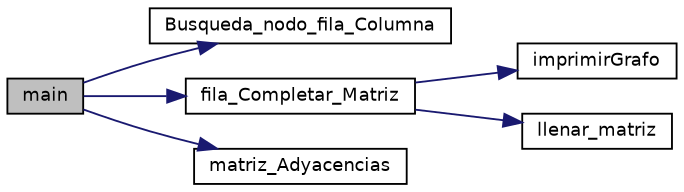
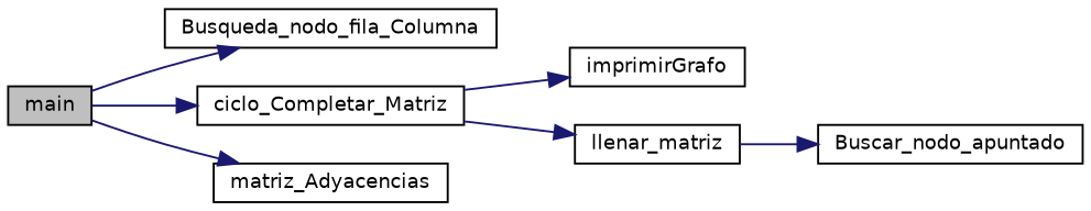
  digraph {
    rankdir=LR
    node [color=black fillcolor=white fontname=Helvetica fontsize=10 shape=record style=filled]
    edge [color=midnightblue fontname=Helvetica fontsize=10 labelfontname=Helvetica labelfontsize=10 style=solid]
    n1 [fillcolor=grey75 fontcolor=black height=0.2 label=main width=0.4]
    n2 [height=0.2 label=Busqueda_nodo_fila_Columna width=0.4]
-   n3 [height=0.2 label=fila_Completar_Matriz width=0.4]
+   n3 [height=0.2 label=ciclo_Completar_Matriz width=0.4]
    n4 [height=0.2 label=matriz_Adyacencias width=0.4]
    n5 [height=0.2 label=imprimirGrafo width=0.4]
    n6 [height=0.2 label=llenar_matriz width=0.4]
+   n7 [height=0.2 label=Buscar_nodo_apuntado width=0.4]
    n1 -> n2
    n1 -> n3
    n1 -> n4
    n3 -> n5
    n3 -> n6
+   n6 -> n7
  }
